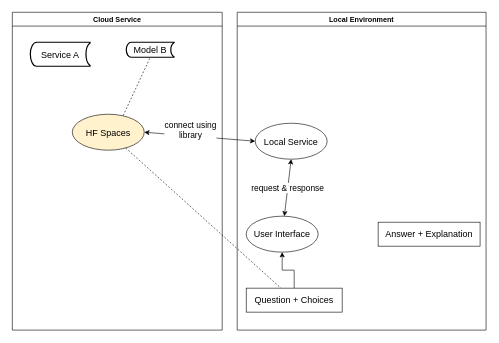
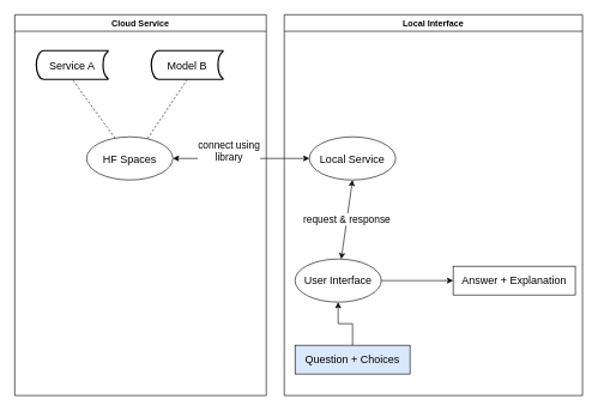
  <mxCell id="0" />
  <mxCell id="1" parent="0" />
- <mxCell id="2" value="HF Spaces" style="ellipse;whiteSpace=wrap;html=1;fontSize=15;fillColor=#fff2cc;" vertex="1" parent="1"><mxGeometry x="120" y="190" width="120" height="60" as="geometry" /></mxCell>
- <mxCell id="3" value="" style="endArrow=none;dashed=1;html=1;rounded=0;" edge="1" parent="1" source="2" target="11"><mxGeometry width="50" height="50" relative="1" as="geometry"><mxPoint x="180" y="370" as="sourcePoint" /><mxPoint x="110" y="110" as="targetPoint" /></mxGeometry></mxCell>
+ <mxCell id="2" value="HF Spaces" style="ellipse;whiteSpace=wrap;html=1;fontSize=15;" vertex="1" parent="1"><mxGeometry x="120" y="190" width="120" height="60" as="geometry" /></mxCell>
+ <mxCell id="3" value="" style="endArrow=none;dashed=1;html=1;rounded=0;entryX=0.5;entryY=1;entryDx=0;entryDy=0;entryPerimeter=0;" edge="1" parent="1" source="2" target="14"><mxGeometry width="50" height="50" relative="1" as="geometry"><mxPoint x="180" y="370" as="sourcePoint" /><mxPoint x="110" y="110" as="targetPoint" /></mxGeometry></mxCell>
  <mxCell id="4" value="" style="endArrow=none;dashed=1;html=1;rounded=0;entryX=0.5;entryY=1;entryDx=0;entryDy=0;exitX=0.707;exitY=0.037;exitDx=0;exitDy=0;exitPerimeter=0;entryPerimeter=0;" edge="1" parent="1" source="2" target="15"><mxGeometry width="50" height="50" relative="1" as="geometry"><mxPoint x="179" y="202" as="sourcePoint" /><mxPoint x="250" y="110" as="targetPoint" /></mxGeometry></mxCell>
  <mxCell id="5" value="connect using&lt;div style=&quot;font-size: 14px;&quot;&gt;library&lt;/div&gt;" style="endArrow=classic;startArrow=classic;html=1;rounded=0;entryX=1;entryY=0.5;entryDx=0;entryDy=0;exitX=0;exitY=0.5;exitDx=0;exitDy=0;fontSize=14;" edge="1" parent="1" source="6" target="2"><mxGeometry x="0.176" y="-10" width="50" height="50" relative="1" as="geometry"><mxPoint x="520" y="220" as="sourcePoint" /><mxPoint x="420" y="270" as="targetPoint" /><mxPoint as="offset" /></mxGeometry></mxCell>
- <mxCell id="6" value="Local Service" style="ellipse;whiteSpace=wrap;html=1;fontSize=15;" vertex="1" parent="1"><mxGeometry x="425" y="205" width="120" height="60" as="geometry" /></mxCell>
+ <mxCell id="6" value="Local Service" style="ellipse;whiteSpace=wrap;html=1;fontSize=15;" vertex="1" parent="1"><mxGeometry x="430" y="190" width="120" height="60" as="geometry" /></mxCell>
+ <mxCell id="7" value="" style="edgeStyle=orthogonalEdgeStyle;rounded=0;orthogonalLoop=1;jettySize=auto;html=1;exitX=1;exitY=0.5;exitDx=0;exitDy=0;entryX=0;entryY=0.5;entryDx=0;entryDy=0;fontSize=14;" edge="1" parent="1" source="8" target="12"><mxGeometry relative="1" as="geometry" /></mxCell>
  <mxCell id="8" value="User Interface" style="ellipse;whiteSpace=wrap;html=1;fontSize=15;" vertex="1" parent="1"><mxGeometry x="410" y="360" width="120" height="60" as="geometry" /></mxCell>
  <mxCell id="9" value="request &amp;amp; response" style="endArrow=classic;startArrow=classic;html=1;rounded=0;exitX=0.5;exitY=1;exitDx=0;exitDy=0;fontSize=14;" edge="1" parent="1" source="6" target="8"><mxGeometry width="50" height="50" relative="1" as="geometry"><mxPoint x="490" y="300" as="sourcePoint" /><mxPoint x="300" y="300" as="targetPoint" /></mxGeometry></mxCell>
  <mxCell id="10" value="" style="edgeStyle=orthogonalEdgeStyle;rounded=0;orthogonalLoop=1;jettySize=auto;html=1;" edge="1" parent="1" source="11" target="8"><mxGeometry relative="1" as="geometry" /></mxCell>
- <mxCell id="11" value="Question + Choices" style="rounded=0;whiteSpace=wrap;html=1;fontSize=15;" vertex="1" parent="1"><mxGeometry x="410" y="480" width="160" height="40" as="geometry" /></mxCell>
+ <mxCell id="11" value="Question + Choices" style="rounded=0;whiteSpace=wrap;html=1;fontSize=15;fillColor=#dae8fc;" vertex="1" parent="1"><mxGeometry x="410" y="480" width="160" height="40" as="geometry" /></mxCell>
  <mxCell id="12" value="Answer + Explanation" style="rounded=0;whiteSpace=wrap;html=1;fontSize=15;" vertex="1" parent="1"><mxGeometry x="630" y="370" width="170" height="40" as="geometry" /></mxCell>
  <mxCell id="13" value="Cloud Service" style="swimlane;whiteSpace=wrap;html=1;startSize=23;" vertex="1" parent="1"><mxGeometry x="20" y="20" width="350" height="530" as="geometry" /></mxCell>
  <mxCell id="14" value="Service A" style="strokeWidth=2;html=1;shape=mxgraph.flowchart.stored_data;whiteSpace=wrap;fontSize=15;" vertex="1" parent="13"><mxGeometry x="30" y="50" width="100" height="40" as="geometry" /></mxCell>
- <mxCell id="15" value="Model B" style="strokeWidth=2;html=1;shape=mxgraph.flowchart.stored_data;whiteSpace=wrap;fontSize=15;" vertex="1" parent="13"><mxGeometry x="190" y="50" width="80" height="25" as="geometry" /></mxCell>
- <mxCell id="16" value="Local Environment" style="swimlane;whiteSpace=wrap;html=1;startSize=23;" vertex="1" parent="1"><mxGeometry x="395" y="20" width="415" height="530" as="geometry"><mxRectangle x="425" y="30" width="140" height="30" as="alternateBounds" /></mxGeometry></mxCell>
+ <mxCell id="15" value="Model B" style="strokeWidth=2;html=1;shape=mxgraph.flowchart.stored_data;whiteSpace=wrap;fontSize=15;" vertex="1" parent="13"><mxGeometry x="190" y="50" width="100" height="40" as="geometry" /></mxCell>
+ <mxCell id="16" value="Local Interface" style="swimlane;whiteSpace=wrap;html=1;startSize=23;" vertex="1" parent="1"><mxGeometry x="395" y="20" width="415" height="530" as="geometry"><mxRectangle x="425" y="30" width="140" height="30" as="alternateBounds" /></mxGeometry></mxCell>
